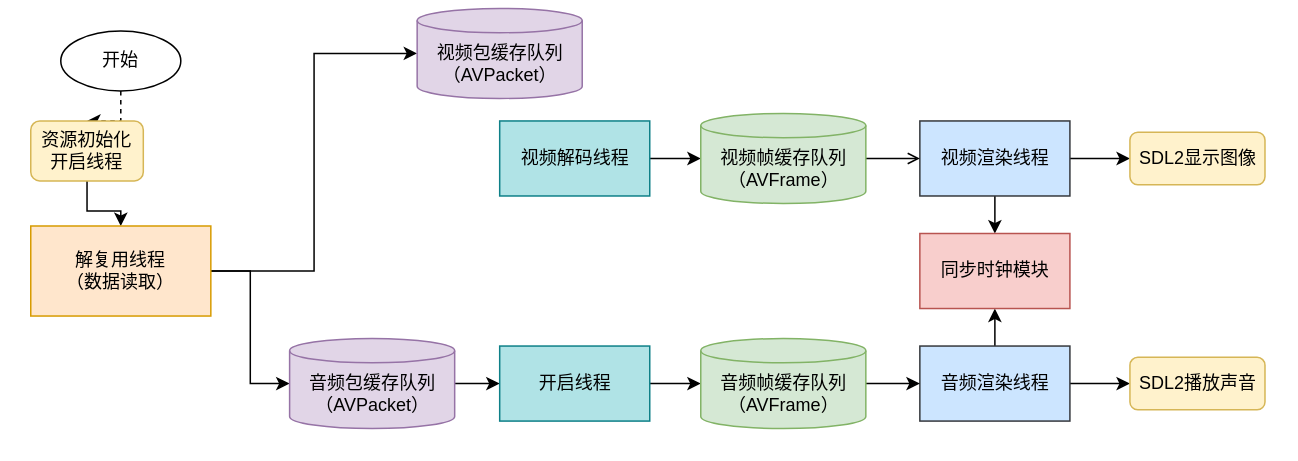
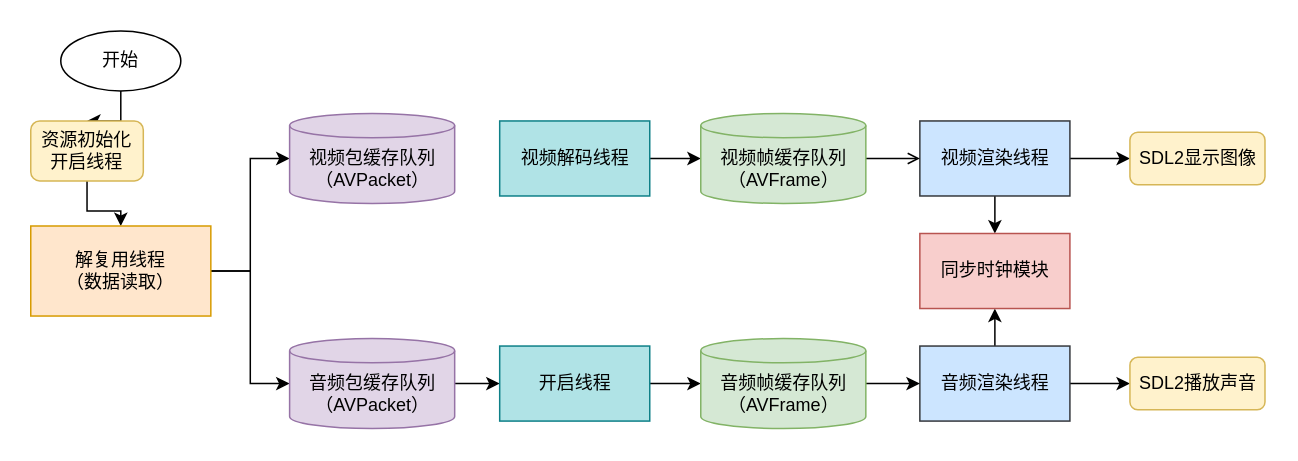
  <mxCell id="0" />
  <mxCell id="1" parent="0" />
- <mxCell id="2" style="edgeStyle=orthogonalEdgeStyle;rounded=0;orthogonalLoop=1;jettySize=auto;html=1;dashed=1;" parent="1" source="3" target="5" edge="1"><mxGeometry relative="1" as="geometry" /></mxCell>
+ <mxCell id="2" style="edgeStyle=orthogonalEdgeStyle;rounded=0;orthogonalLoop=1;jettySize=auto;html=1;" parent="1" source="3" target="5" edge="1"><mxGeometry relative="1" as="geometry" /></mxCell>
  <mxCell id="3" value="开始" style="ellipse;whiteSpace=wrap;html=1;" parent="1" vertex="1"><mxGeometry x="40" y="20" width="80" height="40" as="geometry" /></mxCell>
  <mxCell id="4" style="edgeStyle=orthogonalEdgeStyle;rounded=0;orthogonalLoop=1;jettySize=auto;html=1;" parent="1" source="5" target="8" edge="1"><mxGeometry relative="1" as="geometry" /></mxCell>
  <mxCell id="5" value="资源初始化&lt;br&gt;开启线程" style="rounded=1;whiteSpace=wrap;html=1;fillColor=#fff2cc;strokeColor=#d6b656;align=center;" parent="1" vertex="1"><mxGeometry x="20" y="80" width="75" height="40" as="geometry" /></mxCell>
  <mxCell id="6" style="edgeStyle=orthogonalEdgeStyle;rounded=0;orthogonalLoop=1;jettySize=auto;html=1;entryX=0;entryY=0.5;entryDx=0;entryDy=0;entryPerimeter=0;" parent="1" source="8" target="9" edge="1"><mxGeometry relative="1" as="geometry" /></mxCell>
  <mxCell id="7" style="edgeStyle=orthogonalEdgeStyle;rounded=0;orthogonalLoop=1;jettySize=auto;html=1;entryX=0;entryY=0.5;entryDx=0;entryDy=0;entryPerimeter=0;" parent="1" source="8" target="19" edge="1"><mxGeometry relative="1" as="geometry" /></mxCell>
  <mxCell id="8" value="解复用线程&lt;br&gt;（数据读取）" style="rounded=0;whiteSpace=wrap;html=1;fillColor=#ffe6cc;strokeColor=#d79b00;" parent="1" vertex="1"><mxGeometry x="20" y="150" width="120" height="60" as="geometry" /></mxCell>
- <mxCell id="9" value="视频包缓存队列（AVPacket）" style="shape=cylinder3;whiteSpace=wrap;html=1;boundedLbl=1;backgroundOutline=1;size=8.095;fillColor=#e1d5e7;strokeColor=#9673a6;" parent="1" vertex="1"><mxGeometry x="277.5" y="5" width="110" height="60" as="geometry" /></mxCell>
+ <mxCell id="9" value="视频包缓存队列（AVPacket）" style="shape=cylinder3;whiteSpace=wrap;html=1;boundedLbl=1;backgroundOutline=1;size=8.095;fillColor=#e1d5e7;strokeColor=#9673a6;" parent="1" vertex="1"><mxGeometry x="192.5" y="75" width="110" height="60" as="geometry" /></mxCell>
  <mxCell id="10" style="edgeStyle=orthogonalEdgeStyle;rounded=0;orthogonalLoop=1;jettySize=auto;html=1;" parent="1" source="12" target="13" edge="1"><mxGeometry relative="1" as="geometry" /></mxCell>
  <mxCell id="11" style="edgeStyle=orthogonalEdgeStyle;rounded=0;orthogonalLoop=1;jettySize=auto;html=1;entryX=0.5;entryY=0;entryDx=0;entryDy=0;" parent="1" source="12" target="28" edge="1"><mxGeometry relative="1" as="geometry" /></mxCell>
  <mxCell id="12" value="视频渲染线程" style="rounded=0;whiteSpace=wrap;html=1;fillColor=#cce5ff;strokeColor=#36393d;" parent="1" vertex="1"><mxGeometry x="612.5" y="80" width="100" height="50" as="geometry" /></mxCell>
  <mxCell id="13" value="SDL2显示图像" style="rounded=1;whiteSpace=wrap;html=1;shadow=0;fillColor=#fff2cc;strokeColor=#d6b656;" parent="1" vertex="1"><mxGeometry x="752.5" y="87.5" width="90" height="35" as="geometry" /></mxCell>
  <mxCell id="14" style="edgeStyle=orthogonalEdgeStyle;rounded=0;orthogonalLoop=1;jettySize=auto;html=1;" parent="1" source="15" target="17" edge="1"><mxGeometry relative="1" as="geometry" /></mxCell>
  <mxCell id="15" value="视频解码线程" style="rounded=0;whiteSpace=wrap;html=1;fillColor=#b0e3e6;strokeColor=#0e8088;" parent="1" vertex="1"><mxGeometry x="332.5" y="80" width="100" height="50" as="geometry" /></mxCell>
  <mxCell id="16" style="edgeStyle=orthogonalEdgeStyle;rounded=0;orthogonalLoop=1;jettySize=auto;html=1;endArrow=open;" parent="1" source="17" target="12" edge="1"><mxGeometry relative="1" as="geometry" /></mxCell>
  <mxCell id="17" value="视频帧缓存队列（AVFrame）" style="shape=cylinder3;whiteSpace=wrap;html=1;boundedLbl=1;backgroundOutline=1;size=8.095;fillColor=#d5e8d4;strokeColor=#82b366;" parent="1" vertex="1"><mxGeometry x="466.5" y="75" width="110" height="60" as="geometry" /></mxCell>
  <mxCell id="18" style="edgeStyle=orthogonalEdgeStyle;rounded=0;orthogonalLoop=1;jettySize=auto;html=1;" parent="1" source="19" target="25" edge="1"><mxGeometry relative="1" as="geometry" /></mxCell>
  <mxCell id="19" value="音频包缓存队列（AVPacket）" style="shape=cylinder3;whiteSpace=wrap;html=1;boundedLbl=1;backgroundOutline=1;size=8.095;fillColor=#e1d5e7;strokeColor=#9673a6;" parent="1" vertex="1"><mxGeometry x="192.5" y="225" width="110" height="60" as="geometry" /></mxCell>
  <mxCell id="20" style="edgeStyle=orthogonalEdgeStyle;rounded=0;orthogonalLoop=1;jettySize=auto;html=1;" parent="1" source="22" target="23" edge="1"><mxGeometry relative="1" as="geometry" /></mxCell>
  <mxCell id="21" style="edgeStyle=orthogonalEdgeStyle;rounded=0;orthogonalLoop=1;jettySize=auto;html=1;entryX=0.5;entryY=1;entryDx=0;entryDy=0;" parent="1" source="22" target="28" edge="1"><mxGeometry relative="1" as="geometry" /></mxCell>
  <mxCell id="22" value="音频渲染线程" style="rounded=0;whiteSpace=wrap;html=1;fillColor=#cce5ff;strokeColor=#36393d;" parent="1" vertex="1"><mxGeometry x="612.5" y="230" width="100" height="50" as="geometry" /></mxCell>
  <mxCell id="23" value="SDL2播放声音" style="rounded=1;whiteSpace=wrap;html=1;shadow=0;fillColor=#fff2cc;strokeColor=#d6b656;" parent="1" vertex="1"><mxGeometry x="752.5" y="237.5" width="90" height="35" as="geometry" /></mxCell>
  <mxCell id="24" style="edgeStyle=orthogonalEdgeStyle;rounded=0;orthogonalLoop=1;jettySize=auto;html=1;" parent="1" source="25" target="27" edge="1"><mxGeometry relative="1" as="geometry" /></mxCell>
  <mxCell id="25" value="开启线程" style="rounded=0;whiteSpace=wrap;html=1;fillColor=#b0e3e6;strokeColor=#0e8088;" parent="1" vertex="1"><mxGeometry x="332.5" y="230" width="100" height="50" as="geometry" /></mxCell>
  <mxCell id="26" style="edgeStyle=orthogonalEdgeStyle;rounded=0;orthogonalLoop=1;jettySize=auto;html=1;" parent="1" source="27" target="22" edge="1"><mxGeometry relative="1" as="geometry" /></mxCell>
  <mxCell id="27" value="音频帧缓存队列（AVFrame）" style="shape=cylinder3;whiteSpace=wrap;html=1;boundedLbl=1;backgroundOutline=1;size=8.095;fillColor=#d5e8d4;strokeColor=#82b366;" parent="1" vertex="1"><mxGeometry x="466.5" y="225" width="110" height="60" as="geometry" /></mxCell>
  <mxCell id="28" value="同步时钟模块" style="rounded=0;whiteSpace=wrap;html=1;fillColor=#f8cecc;strokeColor=#b85450;" parent="1" vertex="1"><mxGeometry x="612.5" y="155" width="100" height="50" as="geometry" /></mxCell>
